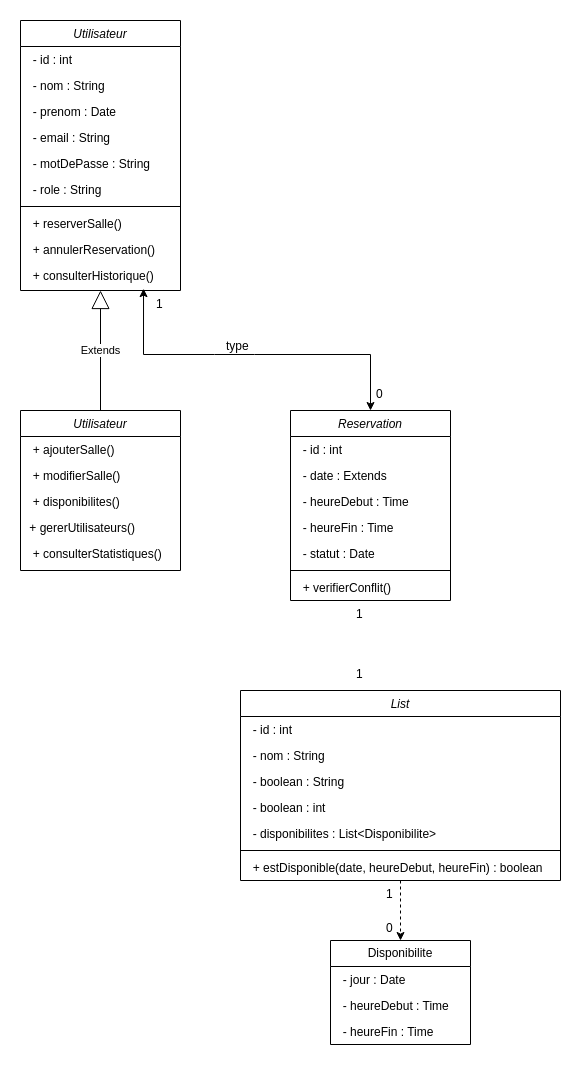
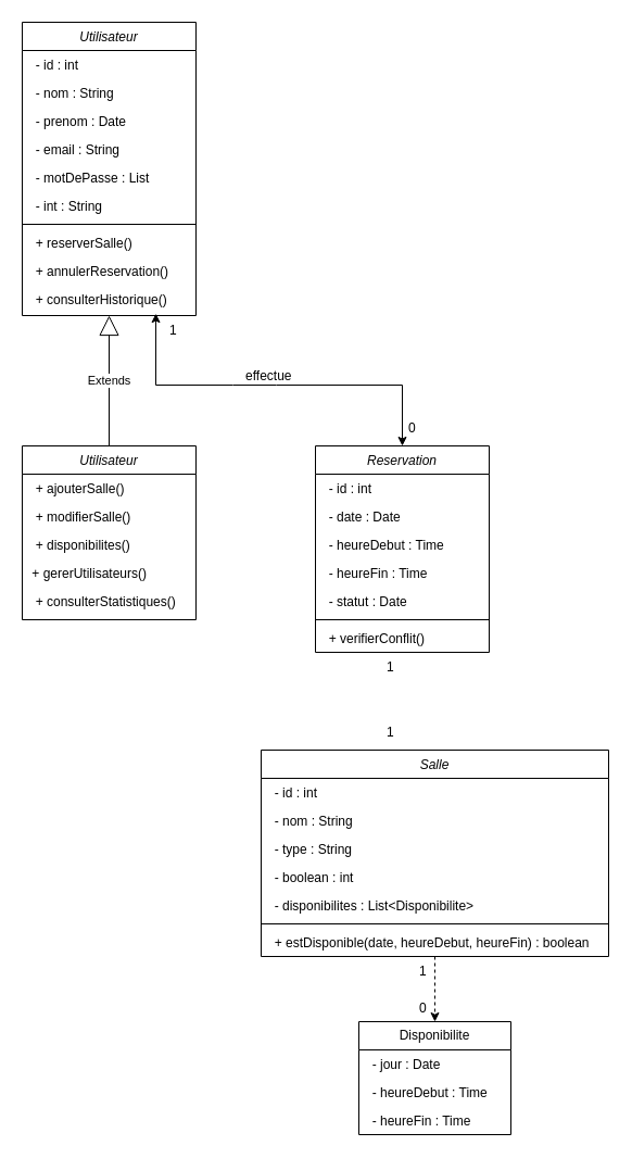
  <mxCell id="0" />
  <mxCell id="1" parent="0" />
  <mxCell id="2" value="Utilisateur" style="swimlane;fontStyle=2;align=center;verticalAlign=top;childLayout=stackLayout;horizontal=1;startSize=26;horizontalStack=0;resizeParent=1;resizeLast=0;collapsible=1;marginBottom=0;rounded=0;shadow=0;strokeWidth=1;" parent="1" vertex="1"><mxGeometry x="20" y="20" width="160" height="270" as="geometry"><mxRectangle x="230" y="140" width="160" height="26" as="alternateBounds" /></mxGeometry></mxCell>
  <mxCell id="3" value="  - id : int" style="text;align=left;verticalAlign=top;spacingLeft=4;spacingRight=4;overflow=hidden;rotatable=0;points=[[0,0.5],[1,0.5]];portConstraint=eastwest;" parent="2" vertex="1"><mxGeometry y="26" width="160" height="26" as="geometry" /></mxCell>
  <mxCell id="4" value="  - nom : String" style="text;align=left;verticalAlign=top;spacingLeft=4;spacingRight=4;overflow=hidden;rotatable=0;points=[[0,0.5],[1,0.5]];portConstraint=eastwest;rounded=0;shadow=0;html=0;" parent="2" vertex="1"><mxGeometry y="52" width="160" height="26" as="geometry" /></mxCell>
  <mxCell id="5" value="  - prenom : Date" style="text;align=left;verticalAlign=top;spacingLeft=4;spacingRight=4;overflow=hidden;rotatable=0;points=[[0,0.5],[1,0.5]];portConstraint=eastwest;rounded=0;shadow=0;html=0;" parent="2" vertex="1"><mxGeometry y="78" width="160" height="26" as="geometry" /></mxCell>
  <mxCell id="6" value="  - email : String&#10;" style="text;align=left;verticalAlign=top;spacingLeft=4;spacingRight=4;overflow=hidden;rotatable=0;points=[[0,0.5],[1,0.5]];portConstraint=eastwest;rounded=0;shadow=0;html=0;" vertex="1" parent="2"><mxGeometry y="104" width="160" height="26" as="geometry" /></mxCell>
- <mxCell id="7" value="  - motDePasse : String" style="text;align=left;verticalAlign=top;spacingLeft=4;spacingRight=4;overflow=hidden;rotatable=0;points=[[0,0.5],[1,0.5]];portConstraint=eastwest;rounded=0;shadow=0;html=0;" vertex="1" parent="2"><mxGeometry y="130" width="160" height="26" as="geometry" /></mxCell>
- <mxCell id="8" value="  - role : String" style="text;align=left;verticalAlign=top;spacingLeft=4;spacingRight=4;overflow=hidden;rotatable=0;points=[[0,0.5],[1,0.5]];portConstraint=eastwest;rounded=0;shadow=0;html=0;" vertex="1" parent="2"><mxGeometry y="156" width="160" height="26" as="geometry" /></mxCell>
+ <mxCell id="7" value="  - motDePasse : List" style="text;align=left;verticalAlign=top;spacingLeft=4;spacingRight=4;overflow=hidden;rotatable=0;points=[[0,0.5],[1,0.5]];portConstraint=eastwest;rounded=0;shadow=0;html=0;" vertex="1" parent="2"><mxGeometry y="130" width="160" height="26" as="geometry" /></mxCell>
+ <mxCell id="8" value="  - int : String" style="text;align=left;verticalAlign=top;spacingLeft=4;spacingRight=4;overflow=hidden;rotatable=0;points=[[0,0.5],[1,0.5]];portConstraint=eastwest;rounded=0;shadow=0;html=0;" vertex="1" parent="2"><mxGeometry y="156" width="160" height="26" as="geometry" /></mxCell>
  <mxCell id="9" value="" style="line;html=1;strokeWidth=1;align=left;verticalAlign=middle;spacingTop=-1;spacingLeft=3;spacingRight=3;rotatable=0;labelPosition=right;points=[];portConstraint=eastwest;" vertex="1" parent="2"><mxGeometry y="182" width="160" height="8" as="geometry" /></mxCell>
  <mxCell id="10" value="  + reserverSalle()" style="text;align=left;verticalAlign=top;spacingLeft=4;spacingRight=4;overflow=hidden;rotatable=0;points=[[0,0.5],[1,0.5]];portConstraint=eastwest;rounded=0;shadow=0;html=0;" vertex="1" parent="2"><mxGeometry y="190" width="160" height="26" as="geometry" /></mxCell>
  <mxCell id="11" value="  + annulerReservation()&#10;" style="text;align=left;verticalAlign=top;spacingLeft=4;spacingRight=4;overflow=hidden;rotatable=0;points=[[0,0.5],[1,0.5]];portConstraint=eastwest;rounded=0;shadow=0;html=0;" vertex="1" parent="2"><mxGeometry y="216" width="160" height="26" as="geometry" /></mxCell>
  <mxCell id="12" value="  + consulterHistorique()&#10;" style="text;align=left;verticalAlign=top;spacingLeft=4;spacingRight=4;overflow=hidden;rotatable=0;points=[[0,0.5],[1,0.5]];portConstraint=eastwest;rounded=0;shadow=0;html=0;" vertex="1" parent="2"><mxGeometry y="242" width="160" height="26" as="geometry" /></mxCell>
  <mxCell id="13" value="Utilisateur" style="swimlane;fontStyle=2;align=center;verticalAlign=top;childLayout=stackLayout;horizontal=1;startSize=26;horizontalStack=0;resizeParent=1;resizeLast=0;collapsible=1;marginBottom=0;rounded=0;shadow=0;strokeWidth=1;" vertex="1" parent="1"><mxGeometry x="20" y="410" width="160" height="160" as="geometry"><mxRectangle x="230" y="140" width="160" height="26" as="alternateBounds" /></mxGeometry></mxCell>
  <mxCell id="14" value="  + ajouterSalle()" style="text;align=left;verticalAlign=top;spacingLeft=4;spacingRight=4;overflow=hidden;rotatable=0;points=[[0,0.5],[1,0.5]];portConstraint=eastwest;" vertex="1" parent="13"><mxGeometry y="26" width="160" height="26" as="geometry" /></mxCell>
  <mxCell id="15" value="  + modifierSalle()&#10;" style="text;align=left;verticalAlign=top;spacingLeft=4;spacingRight=4;overflow=hidden;rotatable=0;points=[[0,0.5],[1,0.5]];portConstraint=eastwest;rounded=0;shadow=0;html=0;" vertex="1" parent="13"><mxGeometry y="52" width="160" height="26" as="geometry" /></mxCell>
  <mxCell id="16" value="  + disponibilites()&#10; " style="text;align=left;verticalAlign=top;spacingLeft=4;spacingRight=4;overflow=hidden;rotatable=0;points=[[0,0.5],[1,0.5]];portConstraint=eastwest;rounded=0;shadow=0;html=0;" vertex="1" parent="13"><mxGeometry y="78" width="160" height="26" as="geometry" /></mxCell>
  <mxCell id="17" value=" + gererUtilisateurs()&#10;" style="text;align=left;verticalAlign=top;spacingLeft=4;spacingRight=4;overflow=hidden;rotatable=0;points=[[0,0.5],[1,0.5]];portConstraint=eastwest;rounded=0;shadow=0;html=0;" vertex="1" parent="13"><mxGeometry y="104" width="160" height="26" as="geometry" /></mxCell>
  <mxCell id="18" value="  + consulterStatistiques()" style="text;align=left;verticalAlign=top;spacingLeft=4;spacingRight=4;overflow=hidden;rotatable=0;points=[[0,0.5],[1,0.5]];portConstraint=eastwest;rounded=0;shadow=0;html=0;" vertex="1" parent="13"><mxGeometry y="130" width="160" height="26" as="geometry" /></mxCell>
  <mxCell id="19" value="Extends" style="endArrow=block;endSize=16;endFill=0;html=1;rounded=0;exitX=0.5;exitY=0;exitDx=0;exitDy=0;entryX=0.5;entryY=1;entryDx=0;entryDy=0;" edge="1" parent="1" source="13" target="2"><mxGeometry width="160" relative="1" as="geometry"><mxPoint x="70" y="360" as="sourcePoint" /><mxPoint x="100" y="300" as="targetPoint" /></mxGeometry></mxCell>
  <mxCell id="20" value="Reservation" style="swimlane;fontStyle=2;align=center;verticalAlign=top;childLayout=stackLayout;horizontal=1;startSize=26;horizontalStack=0;resizeParent=1;resizeLast=0;collapsible=1;marginBottom=0;rounded=0;shadow=0;strokeWidth=1;" vertex="1" parent="1"><mxGeometry x="290" y="410" width="160" height="190" as="geometry"><mxRectangle x="230" y="140" width="160" height="26" as="alternateBounds" /></mxGeometry></mxCell>
  <mxCell id="21" value="  - id : int&#10;" style="text;align=left;verticalAlign=top;spacingLeft=4;spacingRight=4;overflow=hidden;rotatable=0;points=[[0,0.5],[1,0.5]];portConstraint=eastwest;" vertex="1" parent="20"><mxGeometry y="26" width="160" height="26" as="geometry" /></mxCell>
- <mxCell id="22" value="  - date : Extends&#10;" style="text;align=left;verticalAlign=top;spacingLeft=4;spacingRight=4;overflow=hidden;rotatable=0;points=[[0,0.5],[1,0.5]];portConstraint=eastwest;rounded=0;shadow=0;html=0;" vertex="1" parent="20"><mxGeometry y="52" width="160" height="26" as="geometry" /></mxCell>
+ <mxCell id="22" value="  - date : Date&#10;" style="text;align=left;verticalAlign=top;spacingLeft=4;spacingRight=4;overflow=hidden;rotatable=0;points=[[0,0.5],[1,0.5]];portConstraint=eastwest;rounded=0;shadow=0;html=0;" vertex="1" parent="20"><mxGeometry y="52" width="160" height="26" as="geometry" /></mxCell>
  <mxCell id="23" value="  - heureDebut : Time&#10;" style="text;align=left;verticalAlign=top;spacingLeft=4;spacingRight=4;overflow=hidden;rotatable=0;points=[[0,0.5],[1,0.5]];portConstraint=eastwest;rounded=0;shadow=0;html=0;" vertex="1" parent="20"><mxGeometry y="78" width="160" height="26" as="geometry" /></mxCell>
  <mxCell id="24" value="  - heureFin : Time" style="text;align=left;verticalAlign=top;spacingLeft=4;spacingRight=4;overflow=hidden;rotatable=0;points=[[0,0.5],[1,0.5]];portConstraint=eastwest;rounded=0;shadow=0;html=0;" vertex="1" parent="20"><mxGeometry y="104" width="160" height="26" as="geometry" /></mxCell>
  <mxCell id="25" value="  - statut : Date&#10;" style="text;align=left;verticalAlign=top;spacingLeft=4;spacingRight=4;overflow=hidden;rotatable=0;points=[[0,0.5],[1,0.5]];portConstraint=eastwest;rounded=0;shadow=0;html=0;" vertex="1" parent="20"><mxGeometry y="130" width="160" height="26" as="geometry" /></mxCell>
  <mxCell id="26" value="" style="line;html=1;strokeWidth=1;align=left;verticalAlign=middle;spacingTop=-1;spacingLeft=3;spacingRight=3;rotatable=0;labelPosition=right;points=[];portConstraint=eastwest;" vertex="1" parent="20"><mxGeometry y="156" width="160" height="8" as="geometry" /></mxCell>
  <mxCell id="27" value="  + verifierConflit()&#10;" style="text;align=left;verticalAlign=top;spacingLeft=4;spacingRight=4;overflow=hidden;rotatable=0;points=[[0,0.5],[1,0.5]];portConstraint=eastwest;rounded=0;shadow=0;html=0;" vertex="1" parent="20"><mxGeometry y="164" width="160" height="26" as="geometry" /></mxCell>
  <mxCell id="28" style="edgeStyle=orthogonalEdgeStyle;rounded=0;orthogonalLoop=1;jettySize=auto;html=1;entryX=0.5;entryY=0;entryDx=0;entryDy=0;" edge="1" parent="1" source="29" target="20"><mxGeometry relative="1" as="geometry" /></mxCell>
  <mxCell id="29" value="" style="line;strokeWidth=1;fillColor=none;align=left;verticalAlign=middle;spacingTop=-1;spacingLeft=3;spacingRight=3;rotatable=0;labelPosition=right;points=[];portConstraint=eastwest;strokeColor=inherit;" vertex="1" parent="1"><mxGeometry x="214" y="350" width="40" height="8" as="geometry" /></mxCell>
  <mxCell id="30" style="edgeStyle=orthogonalEdgeStyle;rounded=0;orthogonalLoop=1;jettySize=auto;html=1;entryX=0.769;entryY=1.006;entryDx=0;entryDy=0;entryPerimeter=0;" edge="1" parent="1" source="29" target="12"><mxGeometry relative="1" as="geometry" /></mxCell>
- <mxCell id="31" value="type" style="text;strokeColor=none;fillColor=none;align=left;verticalAlign=top;spacingLeft=4;spacingRight=4;overflow=hidden;rotatable=0;points=[[0,0.5],[1,0.5]];portConstraint=eastwest;whiteSpace=wrap;html=1;" vertex="1" parent="1"><mxGeometry x="220" y="332" width="100" height="26" as="geometry" /></mxCell>
+ <mxCell id="31" value="effectue" style="text;strokeColor=none;fillColor=none;align=left;verticalAlign=top;spacingLeft=4;spacingRight=4;overflow=hidden;rotatable=0;points=[[0,0.5],[1,0.5]];portConstraint=eastwest;whiteSpace=wrap;html=1;" vertex="1" parent="1"><mxGeometry x="220" y="332" width="100" height="26" as="geometry" /></mxCell>
  <mxCell id="32" value="1" style="text;strokeColor=none;fillColor=none;align=left;verticalAlign=top;spacingLeft=4;spacingRight=4;overflow=hidden;rotatable=0;points=[[0,0.5],[1,0.5]];portConstraint=eastwest;whiteSpace=wrap;html=1;" vertex="1" parent="1"><mxGeometry x="150" y="290" width="100" height="26" as="geometry" /></mxCell>
  <mxCell id="33" value="0" style="text;strokeColor=none;fillColor=none;align=left;verticalAlign=top;spacingLeft=4;spacingRight=4;overflow=hidden;rotatable=0;points=[[0,0.5],[1,0.5]];portConstraint=eastwest;whiteSpace=wrap;html=1;" vertex="1" parent="1"><mxGeometry x="370" y="380" width="100" height="26" as="geometry" /></mxCell>
  <mxCell id="34" value="1" style="text;strokeColor=none;fillColor=none;align=left;verticalAlign=top;spacingLeft=4;spacingRight=4;overflow=hidden;rotatable=0;points=[[0,0.5],[1,0.5]];portConstraint=eastwest;whiteSpace=wrap;html=1;" vertex="1" parent="1"><mxGeometry x="350" y="660" width="20" height="26" as="geometry" /></mxCell>
  <mxCell id="35" value="1" style="text;strokeColor=none;fillColor=none;align=left;verticalAlign=top;spacingLeft=4;spacingRight=4;overflow=hidden;rotatable=0;points=[[0,0.5],[1,0.5]];portConstraint=eastwest;whiteSpace=wrap;html=1;" vertex="1" parent="1"><mxGeometry x="350" y="600" width="20" height="26" as="geometry" /></mxCell>
  <mxCell id="36" value="" style="edgeStyle=orthogonalEdgeStyle;rounded=0;orthogonalLoop=1;jettySize=auto;html=1;entryX=0.5;entryY=0;entryDx=0;entryDy=0;dashed=1;" edge="1" parent="1" source="37" target="45"><mxGeometry relative="1" as="geometry"><Array as="points" /></mxGeometry></mxCell>
- <mxCell id="37" value="List" style="swimlane;fontStyle=2;align=center;verticalAlign=top;childLayout=stackLayout;horizontal=1;startSize=26;horizontalStack=0;resizeParent=1;resizeLast=0;collapsible=1;marginBottom=0;rounded=0;shadow=0;strokeWidth=1;" vertex="1" parent="1"><mxGeometry x="240" y="690" width="320" height="190" as="geometry"><mxRectangle x="230" y="140" width="160" height="26" as="alternateBounds" /></mxGeometry></mxCell>
+ <mxCell id="37" value="Salle" style="swimlane;fontStyle=2;align=center;verticalAlign=top;childLayout=stackLayout;horizontal=1;startSize=26;horizontalStack=0;resizeParent=1;resizeLast=0;collapsible=1;marginBottom=0;rounded=0;shadow=0;strokeWidth=1;" vertex="1" parent="1"><mxGeometry x="240" y="690" width="320" height="190" as="geometry"><mxRectangle x="230" y="140" width="160" height="26" as="alternateBounds" /></mxGeometry></mxCell>
  <mxCell id="38" value="  - id : int" style="text;align=left;verticalAlign=top;spacingLeft=4;spacingRight=4;overflow=hidden;rotatable=0;points=[[0,0.5],[1,0.5]];portConstraint=eastwest;" vertex="1" parent="37"><mxGeometry y="26" width="320" height="26" as="geometry" /></mxCell>
  <mxCell id="39" value="  - nom : String&#10;" style="text;align=left;verticalAlign=top;spacingLeft=4;spacingRight=4;overflow=hidden;rotatable=0;points=[[0,0.5],[1,0.5]];portConstraint=eastwest;rounded=0;shadow=0;html=0;" vertex="1" parent="37"><mxGeometry y="52" width="320" height="26" as="geometry" /></mxCell>
- <mxCell id="40" value="  - boolean : String&#10;" style="text;align=left;verticalAlign=top;spacingLeft=4;spacingRight=4;overflow=hidden;rotatable=0;points=[[0,0.5],[1,0.5]];portConstraint=eastwest;rounded=0;shadow=0;html=0;" vertex="1" parent="37"><mxGeometry y="78" width="320" height="26" as="geometry" /></mxCell>
+ <mxCell id="40" value="  - type : String&#10;" style="text;align=left;verticalAlign=top;spacingLeft=4;spacingRight=4;overflow=hidden;rotatable=0;points=[[0,0.5],[1,0.5]];portConstraint=eastwest;rounded=0;shadow=0;html=0;" vertex="1" parent="37"><mxGeometry y="78" width="320" height="26" as="geometry" /></mxCell>
  <mxCell id="41" value="  - boolean : int&#10;" style="text;align=left;verticalAlign=top;spacingLeft=4;spacingRight=4;overflow=hidden;rotatable=0;points=[[0,0.5],[1,0.5]];portConstraint=eastwest;rounded=0;shadow=0;html=0;" vertex="1" parent="37"><mxGeometry y="104" width="320" height="26" as="geometry" /></mxCell>
  <mxCell id="42" value="  - disponibilites : List&lt;Disponibilite&gt;&#10;" style="text;align=left;verticalAlign=top;spacingLeft=4;spacingRight=4;overflow=hidden;rotatable=0;points=[[0,0.5],[1,0.5]];portConstraint=eastwest;rounded=0;shadow=0;html=0;" vertex="1" parent="37"><mxGeometry y="130" width="320" height="26" as="geometry" /></mxCell>
  <mxCell id="43" value="" style="line;html=1;strokeWidth=1;align=left;verticalAlign=middle;spacingTop=-1;spacingLeft=3;spacingRight=3;rotatable=0;labelPosition=right;points=[];portConstraint=eastwest;" vertex="1" parent="37"><mxGeometry y="156" width="320" height="8" as="geometry" /></mxCell>
  <mxCell id="44" value="  + estDisponible(date, heureDebut, heureFin) : boolean&#10;" style="text;align=left;verticalAlign=top;spacingLeft=4;spacingRight=4;overflow=hidden;rotatable=0;points=[[0,0.5],[1,0.5]];portConstraint=eastwest;rounded=0;shadow=0;html=0;" vertex="1" parent="37"><mxGeometry y="164" width="320" height="26" as="geometry" /></mxCell>
  <mxCell id="45" value="Disponibilite" style="swimlane;fontStyle=0;childLayout=stackLayout;horizontal=1;startSize=26;fillColor=none;horizontalStack=0;resizeParent=1;resizeParentMax=0;resizeLast=0;collapsible=1;marginBottom=0;whiteSpace=wrap;html=1;" vertex="1" parent="1"><mxGeometry x="330" y="940" width="140" height="104" as="geometry" /></mxCell>
  <mxCell id="46" value="&lt;div&gt;&amp;nbsp; - jour : Date&lt;/div&gt;&lt;div&gt;&lt;br&gt;&lt;/div&gt;" style="text;strokeColor=none;fillColor=none;align=left;verticalAlign=top;spacingLeft=4;spacingRight=4;overflow=hidden;rotatable=0;points=[[0,0.5],[1,0.5]];portConstraint=eastwest;whiteSpace=wrap;html=1;" vertex="1" parent="45"><mxGeometry y="26" width="140" height="26" as="geometry" /></mxCell>
  <mxCell id="47" value="&lt;div&gt;&amp;nbsp; - heureDebut : Time&lt;/div&gt;&lt;div&gt;&lt;br&gt;&lt;/div&gt;" style="text;strokeColor=none;fillColor=none;align=left;verticalAlign=top;spacingLeft=4;spacingRight=4;overflow=hidden;rotatable=0;points=[[0,0.5],[1,0.5]];portConstraint=eastwest;whiteSpace=wrap;html=1;" vertex="1" parent="45"><mxGeometry y="52" width="140" height="26" as="geometry" /></mxCell>
  <mxCell id="48" value="&lt;div&gt;&amp;nbsp; - heureFin : Time&lt;/div&gt;&lt;div&gt;&lt;br&gt;&lt;/div&gt;" style="text;strokeColor=none;fillColor=none;align=left;verticalAlign=top;spacingLeft=4;spacingRight=4;overflow=hidden;rotatable=0;points=[[0,0.5],[1,0.5]];portConstraint=eastwest;whiteSpace=wrap;html=1;" vertex="1" parent="45"><mxGeometry y="78" width="140" height="26" as="geometry" /></mxCell>
  <mxCell id="49" value="1" style="text;strokeColor=none;fillColor=none;align=left;verticalAlign=top;spacingLeft=4;spacingRight=4;overflow=hidden;rotatable=0;points=[[0,0.5],[1,0.5]];portConstraint=eastwest;whiteSpace=wrap;html=1;" vertex="1" parent="1"><mxGeometry x="380" y="880" width="20" height="26" as="geometry" /></mxCell>
  <mxCell id="50" value="0" style="text;strokeColor=none;fillColor=none;align=left;verticalAlign=top;spacingLeft=4;spacingRight=4;overflow=hidden;rotatable=0;points=[[0,0.5],[1,0.5]];portConstraint=eastwest;whiteSpace=wrap;html=1;" vertex="1" parent="1"><mxGeometry x="380" y="914" width="20" height="26" as="geometry" /></mxCell>
